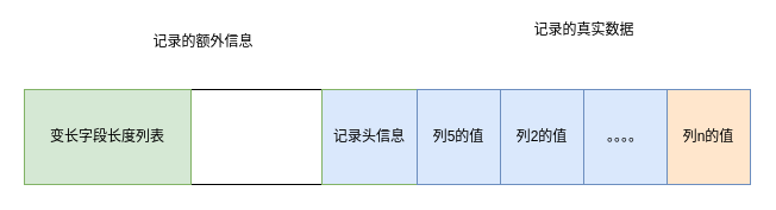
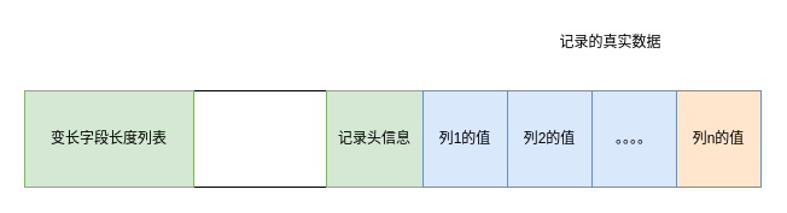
  <mxCell id="0" />
  <mxCell id="1" parent="0" />
  <mxCell id="2" value="" style="rounded=0;whiteSpace=wrap;html=1;" vertex="1" parent="1"><mxGeometry x="20" y="75" width="610" height="80" as="geometry" /></mxCell>
  <mxCell id="3" value="变长字段长度列表" style="rounded=0;whiteSpace=wrap;html=1;fillColor=#d5e8d4;strokeColor=#82b366;" vertex="1" parent="1"><mxGeometry x="20" y="75" width="140" height="80" as="geometry" /></mxCell>
- <mxCell id="4" value="记录头信息" style="rounded=0;whiteSpace=wrap;html=1;fillColor=#dae8fc;strokeColor=#82b366;" vertex="1" parent="1"><mxGeometry x="270" y="75" width="80" height="80" as="geometry" /></mxCell>
- <mxCell id="5" value="列5的值" style="rounded=0;whiteSpace=wrap;html=1;fillColor=#dae8fc;strokeColor=#6c8ebf;" vertex="1" parent="1"><mxGeometry x="350" y="75" width="70" height="80" as="geometry" /></mxCell>
+ <mxCell id="4" value="记录头信息" style="rounded=0;whiteSpace=wrap;html=1;fillColor=#d5e8d4;strokeColor=#82b366;" vertex="1" parent="1"><mxGeometry x="270" y="75" width="80" height="80" as="geometry" /></mxCell>
+ <mxCell id="5" value="列1的值" style="rounded=0;whiteSpace=wrap;html=1;fillColor=#dae8fc;strokeColor=#6c8ebf;" vertex="1" parent="1"><mxGeometry x="350" y="75" width="70" height="80" as="geometry" /></mxCell>
  <mxCell id="6" value="列2的值" style="rounded=0;whiteSpace=wrap;html=1;fillColor=#dae8fc;strokeColor=#6c8ebf;" vertex="1" parent="1"><mxGeometry x="420" y="75" width="70" height="80" as="geometry" /></mxCell>
  <mxCell id="7" value="。。。。" style="rounded=0;whiteSpace=wrap;html=1;fillColor=#dae8fc;strokeColor=#6c8ebf;" vertex="1" parent="1"><mxGeometry x="490" y="75" width="70" height="80" as="geometry" /></mxCell>
  <mxCell id="8" value="列n的值" style="rounded=0;whiteSpace=wrap;html=1;fillColor=#ffe6cc;strokeColor=#6c8ebf;" vertex="1" parent="1"><mxGeometry x="560" y="75" width="70" height="80" as="geometry" /></mxCell>
- <mxCell id="9" value="记录的额外信息" style="text;html=1;align=center;verticalAlign=middle;resizable=0;points=[];autosize=1;strokeColor=none;fillColor=none;" vertex="1" parent="1"><mxGeometry x="115" y="20" width="110" height="30" as="geometry" /></mxCell>
- <mxCell id="10" value="记录的真实数据" style="text;html=1;align=center;verticalAlign=middle;resizable=0;points=[];autosize=1;strokeColor=none;fillColor=none;" vertex="1" parent="1"><mxGeometry x="435" y="10" width="110" height="30" as="geometry" /></mxCell>
+ <mxCell id="10" value="记录的真实数据" style="text;html=1;align=center;verticalAlign=middle;resizable=0;points=[];autosize=1;strokeColor=none;fillColor=none;" vertex="1" parent="1"><mxGeometry x="450" y="20" width="110" height="30" as="geometry" /></mxCell>
